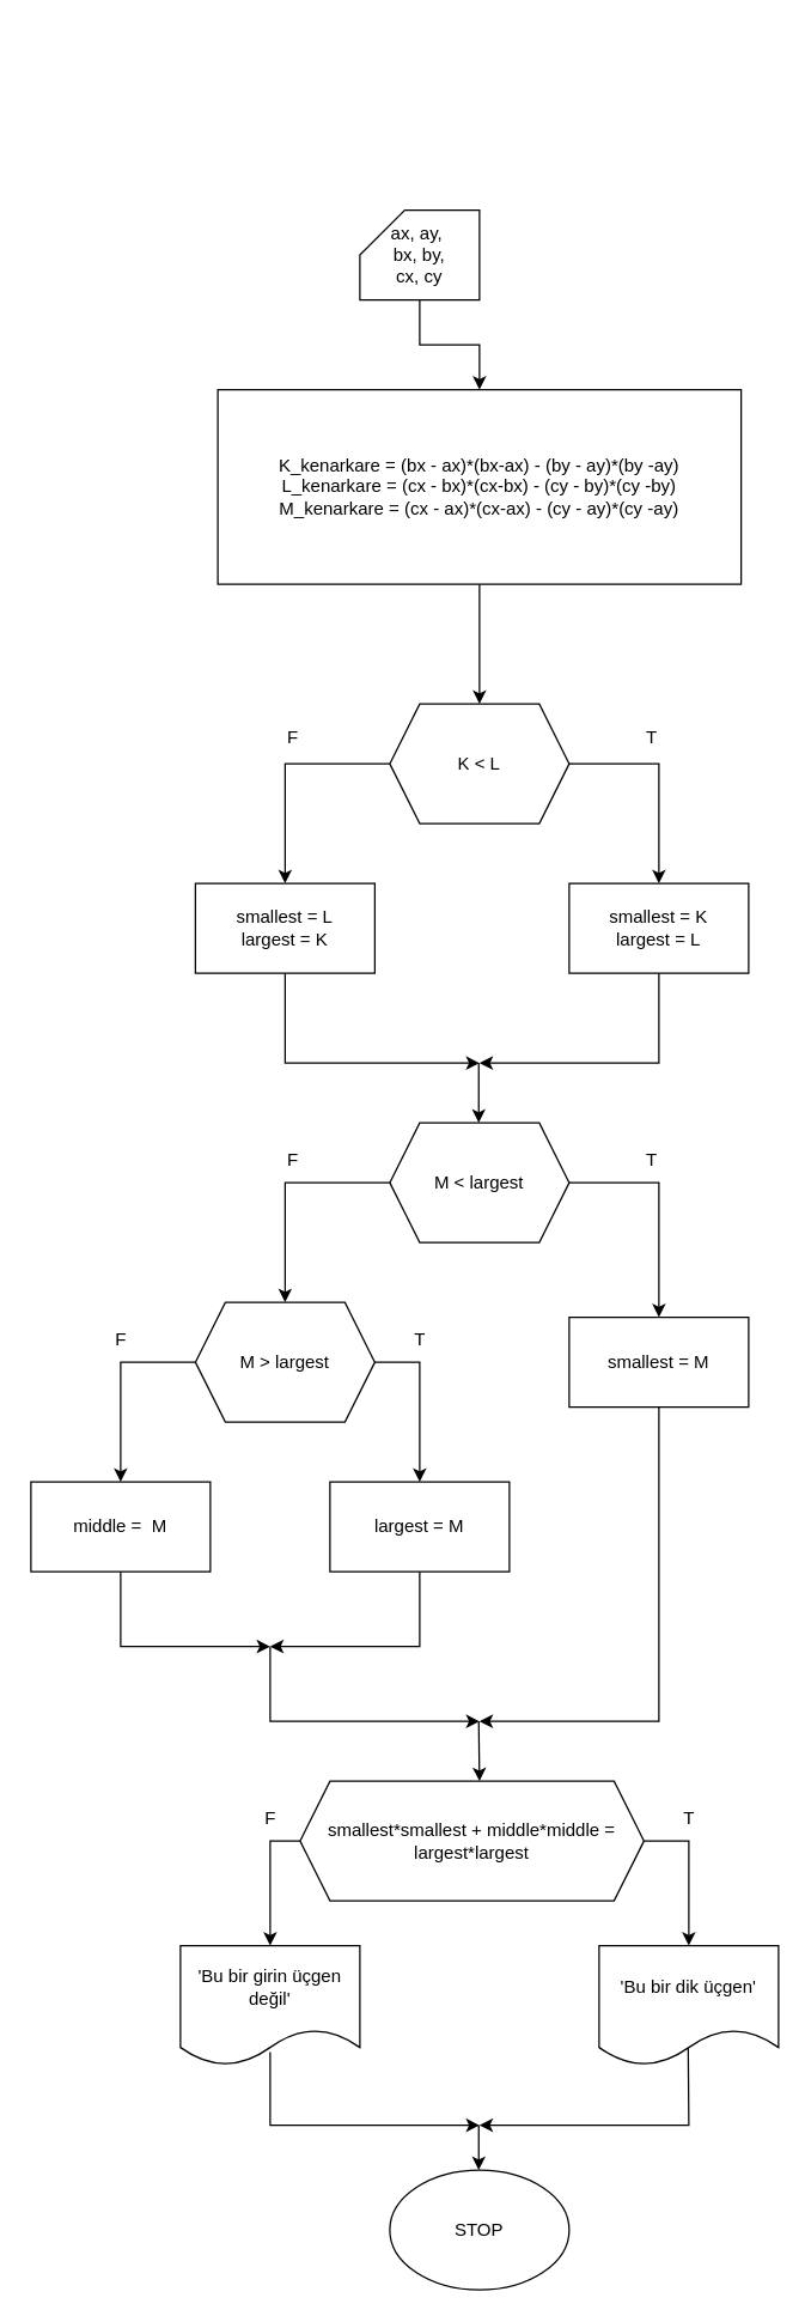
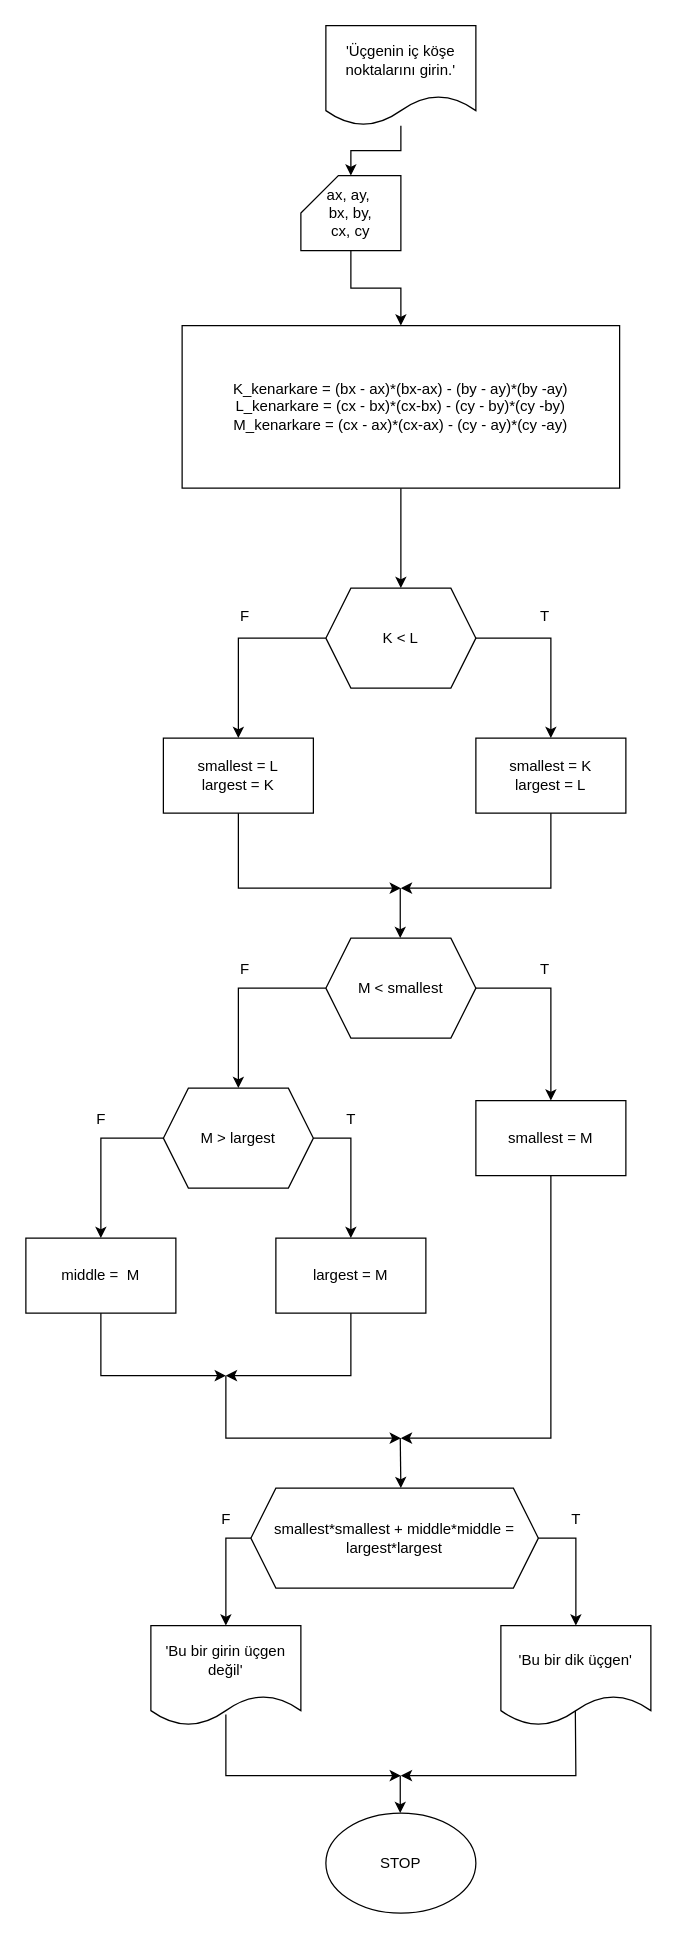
  <mxCell id="0" />
  <mxCell id="1" parent="0" />
+ <mxCell id="2" value="" style="edgeStyle=orthogonalEdgeStyle;rounded=0;orthogonalLoop=1;jettySize=auto;html=1;" parent="1" source="3" target="5" edge="1"><mxGeometry relative="1" as="geometry" /></mxCell>
+ <mxCell id="3" value="'Üçgenin iç köşe noktalarını girin.'" style="shape=document;whiteSpace=wrap;html=1;boundedLbl=1;" parent="1" vertex="1"><mxGeometry x="260" y="20" width="120" height="80" as="geometry" /></mxCell>
  <mxCell id="4" value="" style="edgeStyle=orthogonalEdgeStyle;rounded=0;orthogonalLoop=1;jettySize=auto;html=1;" parent="1" source="5" target="7" edge="1"><mxGeometry relative="1" as="geometry" /></mxCell>
  <mxCell id="5" value="&lt;div&gt;ax, ay,&amp;nbsp;&lt;/div&gt;&lt;div&gt;bx, by,&lt;/div&gt;&lt;div&gt;cx, cy&lt;br&gt;&lt;/div&gt;" style="shape=card;whiteSpace=wrap;html=1;" parent="1" vertex="1"><mxGeometry x="240" y="140" width="80" height="60" as="geometry" /></mxCell>
  <mxCell id="6" value="" style="edgeStyle=orthogonalEdgeStyle;rounded=0;orthogonalLoop=1;jettySize=auto;html=1;entryX=0.5;entryY=0;entryDx=0;entryDy=0;" parent="1" source="7" target="8" edge="1"><mxGeometry relative="1" as="geometry"><mxPoint x="320" y="450" as="targetPoint" /></mxGeometry></mxCell>
  <mxCell id="7" value="&lt;div&gt;K_kenarkare = (bx - ax)*(bx-ax) - (by - ay)*(by -ay)&lt;/div&gt;&lt;div&gt;L_kenarkare = (cx - bx)*(cx-bx) - (cy - by)*(cy -by)&lt;/div&gt;&lt;div&gt;M_kenarkare = (cx - ax)*(cx-ax) - (cy - ay)*(cy -ay)&lt;/div&gt;" style="rounded=0;whiteSpace=wrap;html=1;" parent="1" vertex="1"><mxGeometry x="145" y="260" width="350" height="130" as="geometry" /></mxCell>
  <mxCell id="8" value="K &amp;lt; L" style="shape=hexagon;perimeter=hexagonPerimeter2;whiteSpace=wrap;html=1;fixedSize=1;" parent="1" vertex="1"><mxGeometry x="260" y="470" width="120" height="80" as="geometry" /></mxCell>
  <mxCell id="9" value="" style="endArrow=classic;html=1;rounded=0;" parent="1" source="8" edge="1"><mxGeometry width="50" height="50" relative="1" as="geometry"><mxPoint x="380" y="510" as="sourcePoint" /><mxPoint x="440" y="590" as="targetPoint" /><Array as="points"><mxPoint x="440" y="510" /></Array></mxGeometry></mxCell>
  <mxCell id="10" value="" style="endArrow=classic;html=1;rounded=0;" parent="1" edge="1"><mxGeometry width="50" height="50" relative="1" as="geometry"><mxPoint x="260" y="510" as="sourcePoint" /><mxPoint x="190" y="590" as="targetPoint" /><Array as="points"><mxPoint x="190" y="510" /></Array></mxGeometry></mxCell>
  <mxCell id="11" value="T" style="text;html=1;align=center;verticalAlign=middle;resizable=0;points=[];autosize=1;strokeColor=none;fillColor=none;" parent="1" vertex="1"><mxGeometry x="420" y="478" width="30" height="30" as="geometry" /></mxCell>
  <mxCell id="12" value="F" style="text;html=1;align=center;verticalAlign=middle;resizable=0;points=[];autosize=1;strokeColor=none;fillColor=none;" parent="1" vertex="1"><mxGeometry x="180" y="478" width="30" height="30" as="geometry" /></mxCell>
  <mxCell id="13" value="&lt;div&gt;smallest = K&lt;/div&gt;&lt;div&gt;largest = L&lt;br&gt;&lt;/div&gt;" style="rounded=0;whiteSpace=wrap;html=1;" parent="1" vertex="1"><mxGeometry x="380" y="590" width="120" height="60" as="geometry" /></mxCell>
  <mxCell id="14" value="&lt;div&gt;smallest = L&lt;/div&gt;&lt;div&gt;largest = K&lt;br&gt;&lt;/div&gt;" style="rounded=0;whiteSpace=wrap;html=1;" parent="1" vertex="1"><mxGeometry x="130" y="590" width="120" height="60" as="geometry" /></mxCell>
  <mxCell id="15" value="" style="endArrow=classic;html=1;rounded=0;" parent="1" edge="1"><mxGeometry width="50" height="50" relative="1" as="geometry"><mxPoint x="190" y="650" as="sourcePoint" /><mxPoint x="320" y="710" as="targetPoint" /><Array as="points"><mxPoint x="190" y="710" /></Array></mxGeometry></mxCell>
  <mxCell id="16" value="" style="endArrow=classic;html=1;rounded=0;" parent="1" edge="1"><mxGeometry width="50" height="50" relative="1" as="geometry"><mxPoint x="440" y="650" as="sourcePoint" /><mxPoint x="320" y="710" as="targetPoint" /><Array as="points"><mxPoint x="440" y="710" /></Array></mxGeometry></mxCell>
  <mxCell id="17" value="" style="endArrow=classic;html=1;rounded=0;" parent="1" edge="1"><mxGeometry width="50" height="50" relative="1" as="geometry"><mxPoint x="319.5" y="710" as="sourcePoint" /><mxPoint x="319.5" y="750" as="targetPoint" /></mxGeometry></mxCell>
- <mxCell id="18" value="M &amp;lt; largest" style="shape=hexagon;perimeter=hexagonPerimeter2;whiteSpace=wrap;html=1;fixedSize=1;" parent="1" vertex="1"><mxGeometry x="260" y="750" width="120" height="80" as="geometry" /></mxCell>
+ <mxCell id="18" value="M &amp;lt; smallest" style="shape=hexagon;perimeter=hexagonPerimeter2;whiteSpace=wrap;html=1;fixedSize=1;" parent="1" vertex="1"><mxGeometry x="260" y="750" width="120" height="80" as="geometry" /></mxCell>
  <mxCell id="19" value="" style="endArrow=classic;html=1;rounded=0;entryX=0.5;entryY=0;entryDx=0;entryDy=0;" parent="1" target="21" edge="1"><mxGeometry width="50" height="50" relative="1" as="geometry"><mxPoint x="380" y="790" as="sourcePoint" /><mxPoint x="440" y="876" as="targetPoint" /><Array as="points"><mxPoint x="440" y="790" /></Array></mxGeometry></mxCell>
  <mxCell id="20" value="" style="endArrow=classic;html=1;rounded=0;" parent="1" edge="1"><mxGeometry width="50" height="50" relative="1" as="geometry"><mxPoint x="260" y="790" as="sourcePoint" /><mxPoint x="190" y="870" as="targetPoint" /><Array as="points"><mxPoint x="190" y="790" /></Array></mxGeometry></mxCell>
  <mxCell id="21" value="smallest = M" style="rounded=0;whiteSpace=wrap;html=1;" parent="1" vertex="1"><mxGeometry x="380" y="880" width="120" height="60" as="geometry" /></mxCell>
  <mxCell id="22" value="M &amp;gt; largest" style="shape=hexagon;perimeter=hexagonPerimeter2;whiteSpace=wrap;html=1;fixedSize=1;" parent="1" vertex="1"><mxGeometry x="130" y="870" width="120" height="80" as="geometry" /></mxCell>
  <mxCell id="23" value="" style="endArrow=classic;html=1;rounded=0;" parent="1" edge="1"><mxGeometry width="50" height="50" relative="1" as="geometry"><mxPoint x="250" y="910" as="sourcePoint" /><mxPoint x="280" y="990" as="targetPoint" /><Array as="points"><mxPoint x="280" y="910" /></Array></mxGeometry></mxCell>
  <mxCell id="24" value="largest = M" style="rounded=0;whiteSpace=wrap;html=1;" parent="1" vertex="1"><mxGeometry x="220" y="990" width="120" height="60" as="geometry" /></mxCell>
  <mxCell id="25" value="" style="endArrow=classic;html=1;rounded=0;" parent="1" edge="1"><mxGeometry width="50" height="50" relative="1" as="geometry"><mxPoint x="130" y="910" as="sourcePoint" /><mxPoint x="80" y="990" as="targetPoint" /><Array as="points"><mxPoint x="80" y="910" /></Array></mxGeometry></mxCell>
  <mxCell id="26" value="middle =&amp;nbsp; M" style="rounded=0;whiteSpace=wrap;html=1;" parent="1" vertex="1"><mxGeometry x="20" y="990" width="120" height="60" as="geometry" /></mxCell>
  <mxCell id="27" value="" style="endArrow=classic;html=1;rounded=0;" parent="1" edge="1"><mxGeometry width="50" height="50" relative="1" as="geometry"><mxPoint x="80" y="1050" as="sourcePoint" /><mxPoint x="180" y="1100" as="targetPoint" /><Array as="points"><mxPoint x="80" y="1100" /></Array></mxGeometry></mxCell>
  <mxCell id="28" value="" style="endArrow=classic;html=1;rounded=0;" parent="1" edge="1"><mxGeometry width="50" height="50" relative="1" as="geometry"><mxPoint x="280" y="1050" as="sourcePoint" /><mxPoint x="180" y="1100" as="targetPoint" /><Array as="points"><mxPoint x="280" y="1100" /></Array></mxGeometry></mxCell>
  <mxCell id="29" value="" style="endArrow=classic;html=1;rounded=0;" parent="1" edge="1"><mxGeometry width="50" height="50" relative="1" as="geometry"><mxPoint x="180" y="1100" as="sourcePoint" /><mxPoint x="320" y="1150" as="targetPoint" /><Array as="points"><mxPoint x="180" y="1150" /></Array></mxGeometry></mxCell>
  <mxCell id="30" value="" style="endArrow=classic;html=1;rounded=0;" parent="1" edge="1"><mxGeometry width="50" height="50" relative="1" as="geometry"><mxPoint x="440" y="940" as="sourcePoint" /><mxPoint x="320" y="1150" as="targetPoint" /><Array as="points"><mxPoint x="440" y="1150" /></Array></mxGeometry></mxCell>
  <mxCell id="31" value="" style="endArrow=classic;html=1;rounded=0;" parent="1" edge="1"><mxGeometry width="50" height="50" relative="1" as="geometry"><mxPoint x="319.5" y="1150" as="sourcePoint" /><mxPoint x="320" y="1190" as="targetPoint" /></mxGeometry></mxCell>
  <mxCell id="32" value="T" style="text;html=1;align=center;verticalAlign=middle;resizable=0;points=[];autosize=1;strokeColor=none;fillColor=none;" parent="1" vertex="1"><mxGeometry x="420" y="760" width="30" height="30" as="geometry" /></mxCell>
  <mxCell id="33" value="F" style="text;html=1;align=center;verticalAlign=middle;resizable=0;points=[];autosize=1;strokeColor=none;fillColor=none;" parent="1" vertex="1"><mxGeometry x="180" y="760" width="30" height="30" as="geometry" /></mxCell>
  <mxCell id="34" value="T" style="text;html=1;align=center;verticalAlign=middle;resizable=0;points=[];autosize=1;strokeColor=none;fillColor=none;" parent="1" vertex="1"><mxGeometry x="265" y="880" width="30" height="30" as="geometry" /></mxCell>
  <mxCell id="35" value="F" style="text;html=1;align=center;verticalAlign=middle;resizable=0;points=[];autosize=1;strokeColor=none;fillColor=none;" parent="1" vertex="1"><mxGeometry x="65" y="880" width="30" height="30" as="geometry" /></mxCell>
  <mxCell id="36" value="" style="endArrow=classic;html=1;rounded=0;entryX=0.5;entryY=0;entryDx=0;entryDy=0;" parent="1" edge="1"><mxGeometry width="50" height="50" relative="1" as="geometry"><mxPoint x="410" y="1230" as="sourcePoint" /><mxPoint x="460" y="1300" as="targetPoint" /><Array as="points"><mxPoint x="460" y="1230" /></Array></mxGeometry></mxCell>
  <mxCell id="37" value="" style="endArrow=classic;html=1;rounded=0;entryX=0.5;entryY=0;entryDx=0;entryDy=0;" parent="1" target="43" edge="1"><mxGeometry width="50" height="50" relative="1" as="geometry"><mxPoint x="230" y="1230" as="sourcePoint" /><mxPoint x="180" y="1290" as="targetPoint" /><Array as="points"><mxPoint x="180" y="1230" /></Array></mxGeometry></mxCell>
  <mxCell id="38" value="" style="endArrow=classic;html=1;rounded=0;" parent="1" target="39" edge="1"><mxGeometry width="50" height="50" relative="1" as="geometry"><mxPoint x="250" y="1260" as="sourcePoint" /><mxPoint x="300" y="1210" as="targetPoint" /></mxGeometry></mxCell>
  <mxCell id="39" value="smallest*smallest + middle*middle = largest*largest" style="shape=hexagon;perimeter=hexagonPerimeter2;whiteSpace=wrap;html=1;fixedSize=1;" parent="1" vertex="1"><mxGeometry x="200" y="1190" width="230" height="80" as="geometry" /></mxCell>
  <mxCell id="40" value="" style="endArrow=classic;html=1;rounded=0;" parent="1" edge="1"><mxGeometry width="50" height="50" relative="1" as="geometry"><mxPoint x="459.5" y="1360" as="sourcePoint" /><mxPoint x="320" y="1420" as="targetPoint" /><Array as="points"><mxPoint x="460" y="1420" /></Array></mxGeometry></mxCell>
  <mxCell id="41" value="" style="endArrow=classic;html=1;rounded=0;" parent="1" edge="1"><mxGeometry width="50" height="50" relative="1" as="geometry"><mxPoint x="319.5" y="1420" as="sourcePoint" /><mxPoint x="319.5" y="1450" as="targetPoint" /></mxGeometry></mxCell>
  <mxCell id="42" value="'Bu bir dik üçgen'" style="shape=document;whiteSpace=wrap;html=1;boundedLbl=1;" parent="1" vertex="1"><mxGeometry x="400" y="1300" width="120" height="80" as="geometry" /></mxCell>
  <mxCell id="43" value="'Bu bir girin üçgen değil'" style="shape=document;whiteSpace=wrap;html=1;boundedLbl=1;" parent="1" vertex="1"><mxGeometry x="120" y="1300" width="120" height="80" as="geometry" /></mxCell>
  <mxCell id="44" value="" style="endArrow=classic;html=1;rounded=0;exitX=0.5;exitY=0.888;exitDx=0;exitDy=0;exitPerimeter=0;" parent="1" source="43" edge="1"><mxGeometry width="50" height="50" relative="1" as="geometry"><mxPoint x="180" y="1380" as="sourcePoint" /><mxPoint x="320" y="1420" as="targetPoint" /><Array as="points"><mxPoint x="180" y="1420" /></Array></mxGeometry></mxCell>
  <mxCell id="45" value="T" style="text;html=1;align=center;verticalAlign=middle;resizable=0;points=[];autosize=1;strokeColor=none;fillColor=none;" parent="1" vertex="1"><mxGeometry x="445" y="1200" width="30" height="30" as="geometry" /></mxCell>
  <mxCell id="46" value="F" style="text;html=1;align=center;verticalAlign=middle;resizable=0;points=[];autosize=1;strokeColor=none;fillColor=none;" parent="1" vertex="1"><mxGeometry x="165" y="1200" width="30" height="30" as="geometry" /></mxCell>
  <mxCell id="47" value="STOP" style="ellipse;whiteSpace=wrap;html=1;" parent="1" vertex="1"><mxGeometry x="260" y="1450" width="120" height="80" as="geometry" /></mxCell>
